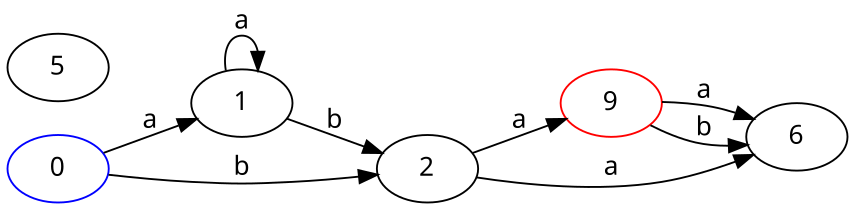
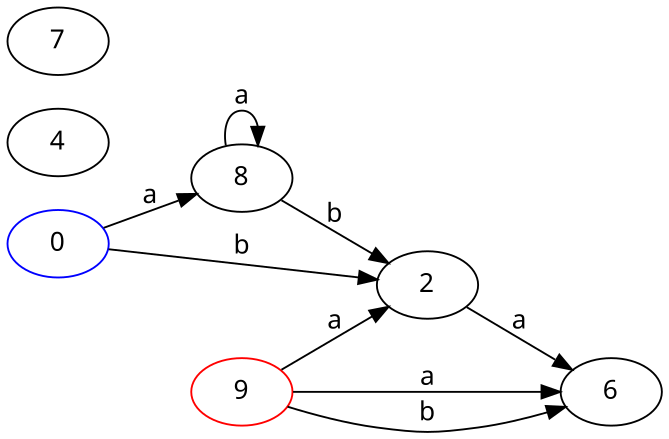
  digraph {
    fontname="Noto Sans"
    rankdir=LR
    node [fontname="Noto Sans"]
    edge [fontname="Noto Sans"]
    n1 [color=blue label=0]
-   n2 [label=1]
+   n2 [label=8]
    n3 [label=2]
    n4 [color=red label=9]
    n5 [label=6]
-   n6 [label=5]
+   n6 [label=4]
+   n7 [label=7]
    n1 -> n2 [label=a]
    n1 -> n3 [label=b]
    n2 -> n2 [label=a]
    n2 -> n3 [label=b]
-   n3 -> n4 [label=a]
+   n4 -> n3 [label=a]
    n3 -> n5 [label=a]
    n4 -> n5 [label=a]
    n4 -> n5 [label=b]
  }
